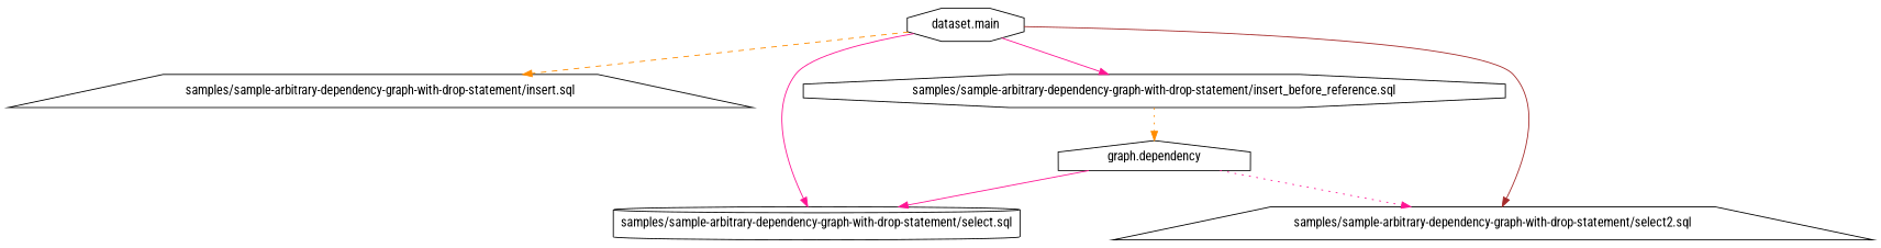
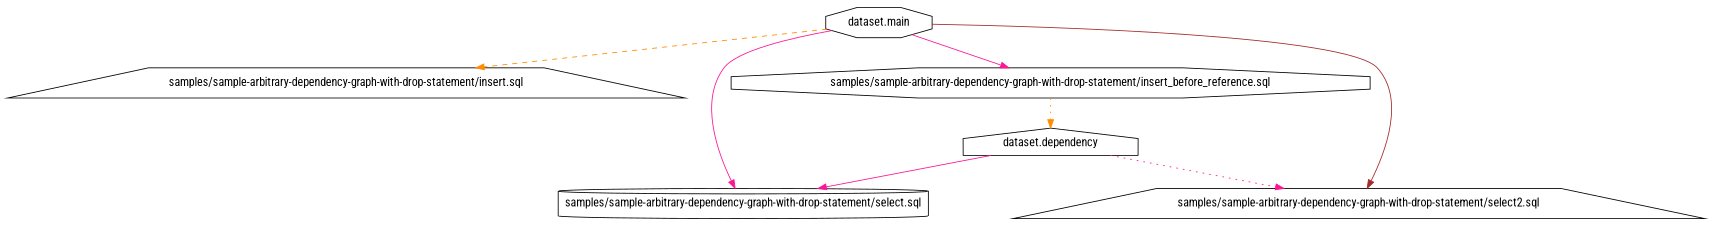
  digraph {
    fontname="Roboto Condensed"
    node [type=query shape=trapezium fontname="Roboto Condensed"]
    edge [color=deeppink style=solid fontname="Roboto Condensed"]
    n1 [label="samples/sample-arbitrary-dependency-graph-with-drop-statement/insert.sql"]
    n2 [label="samples/sample-arbitrary-dependency-graph-with-drop-statement/insert_before_reference.sql" shape=octagon]
-   n3 [label="graph.dependency" shape=house type=table]
+   n3 [label="dataset.dependency" shape=house type=table]
    n4 [label="samples/sample-arbitrary-dependency-graph-with-drop-statement/select.sql" shape=cylinder]
    n5 [label="samples/sample-arbitrary-dependency-graph-with-drop-statement/select2.sql"]
    n6 [label="dataset.main" shape=octagon type=table]
    n2 -> n3 [color=darkorange style=dotted]
    n3 -> n4
    n3 -> n5 [style=dotted]
    n6 -> n1 [color=darkorange style=dashed]
    n6 -> n2
    n6 -> n4
    n6 -> n5 [color=brown]
  }
